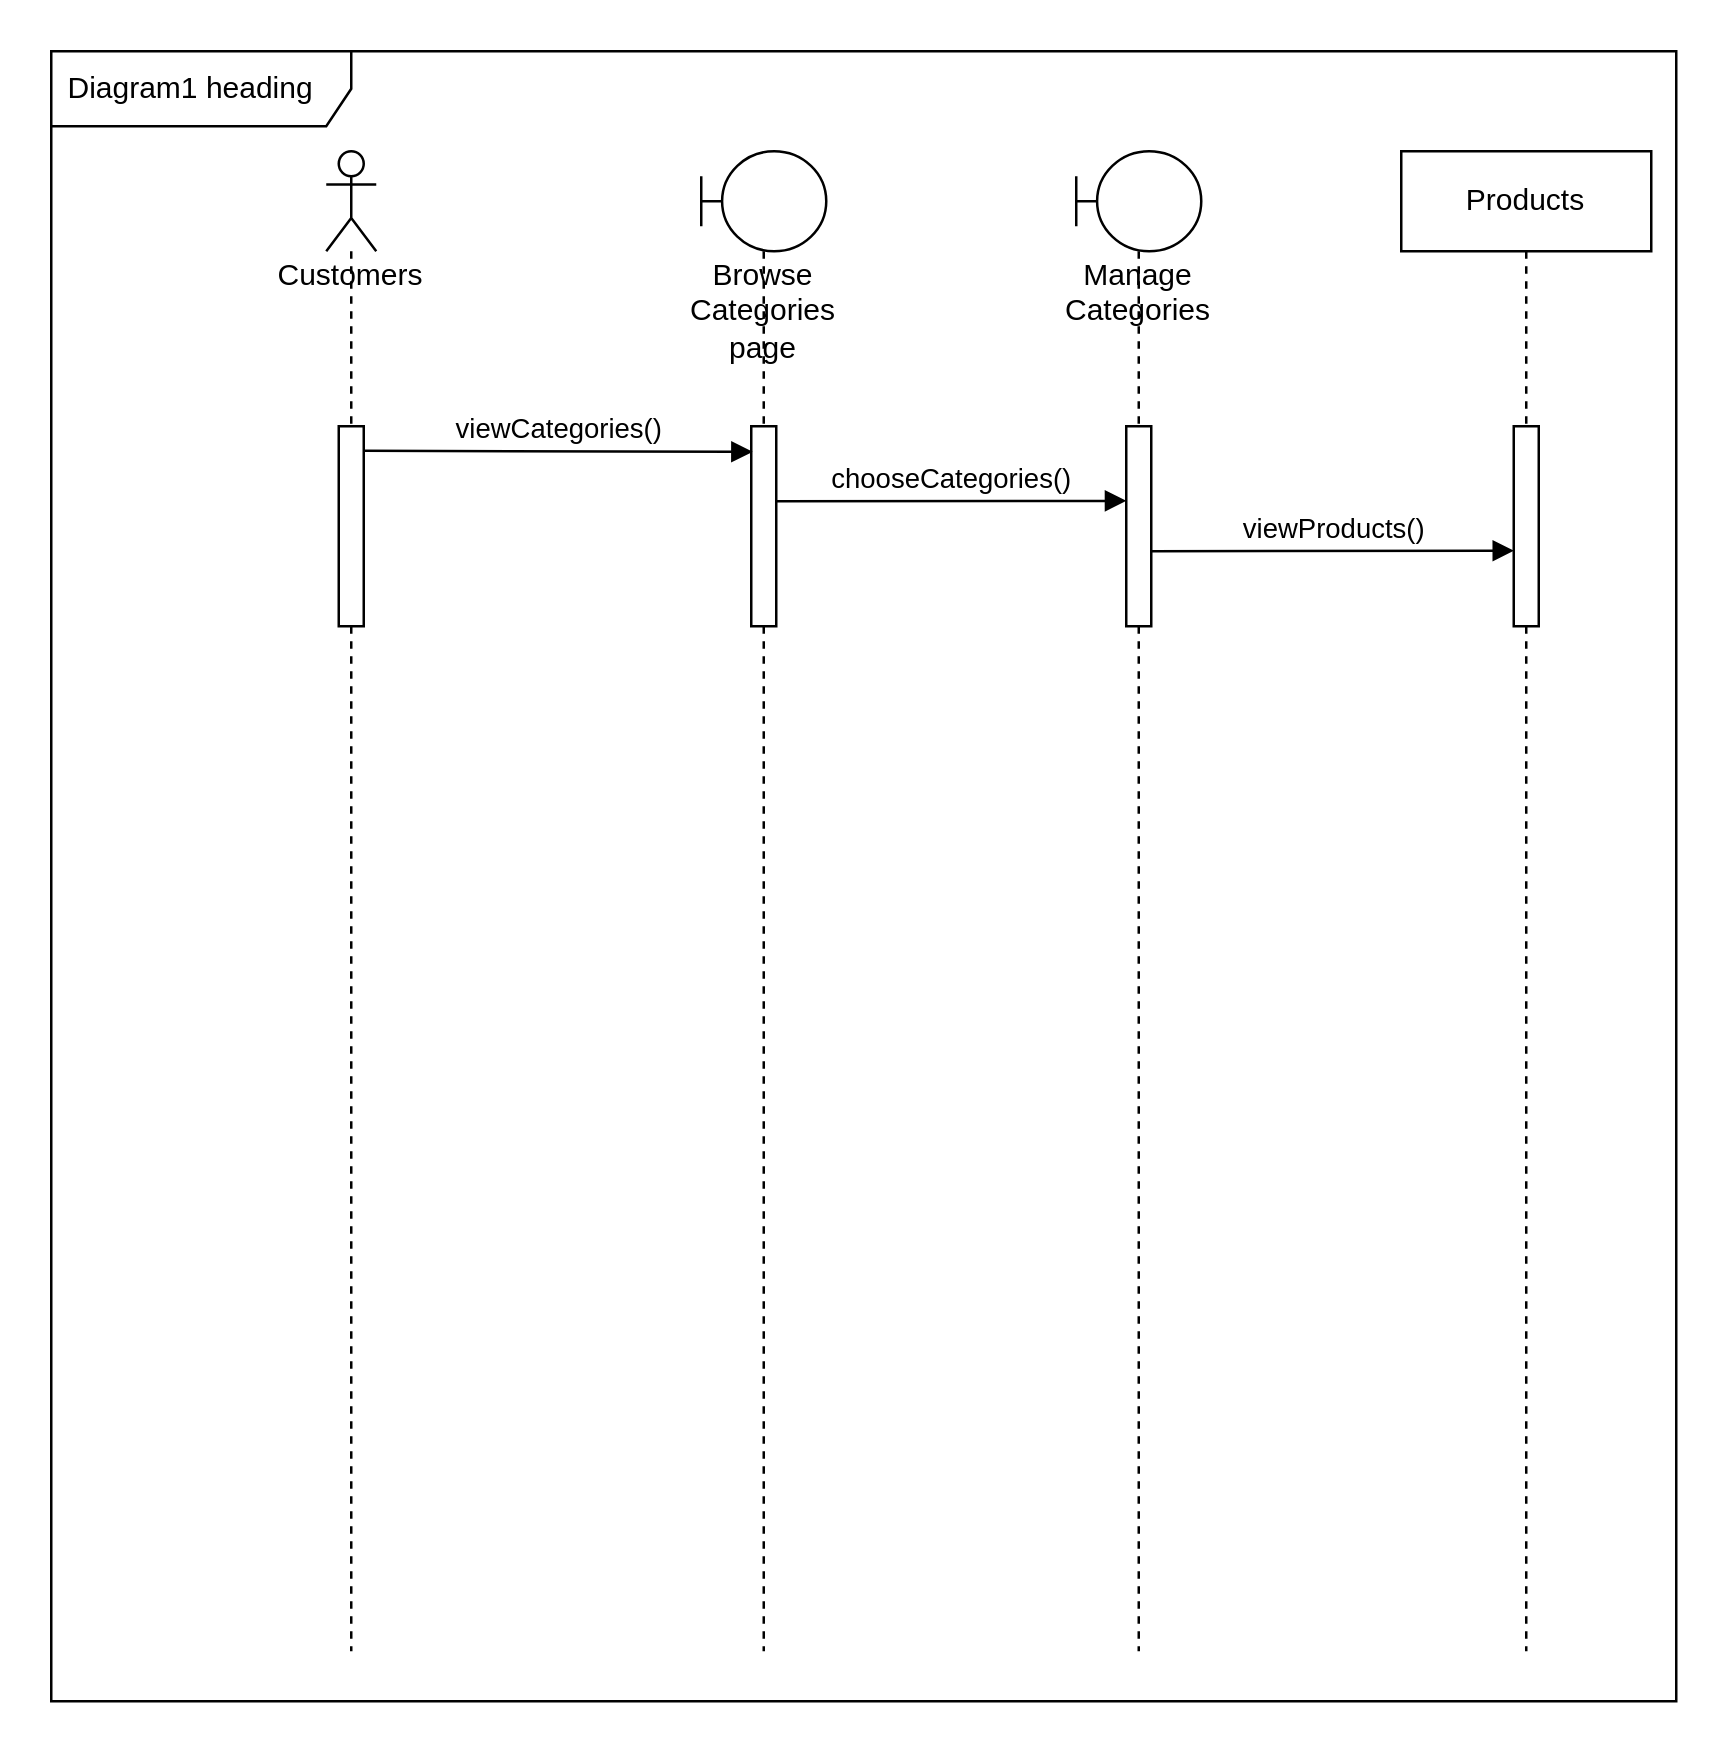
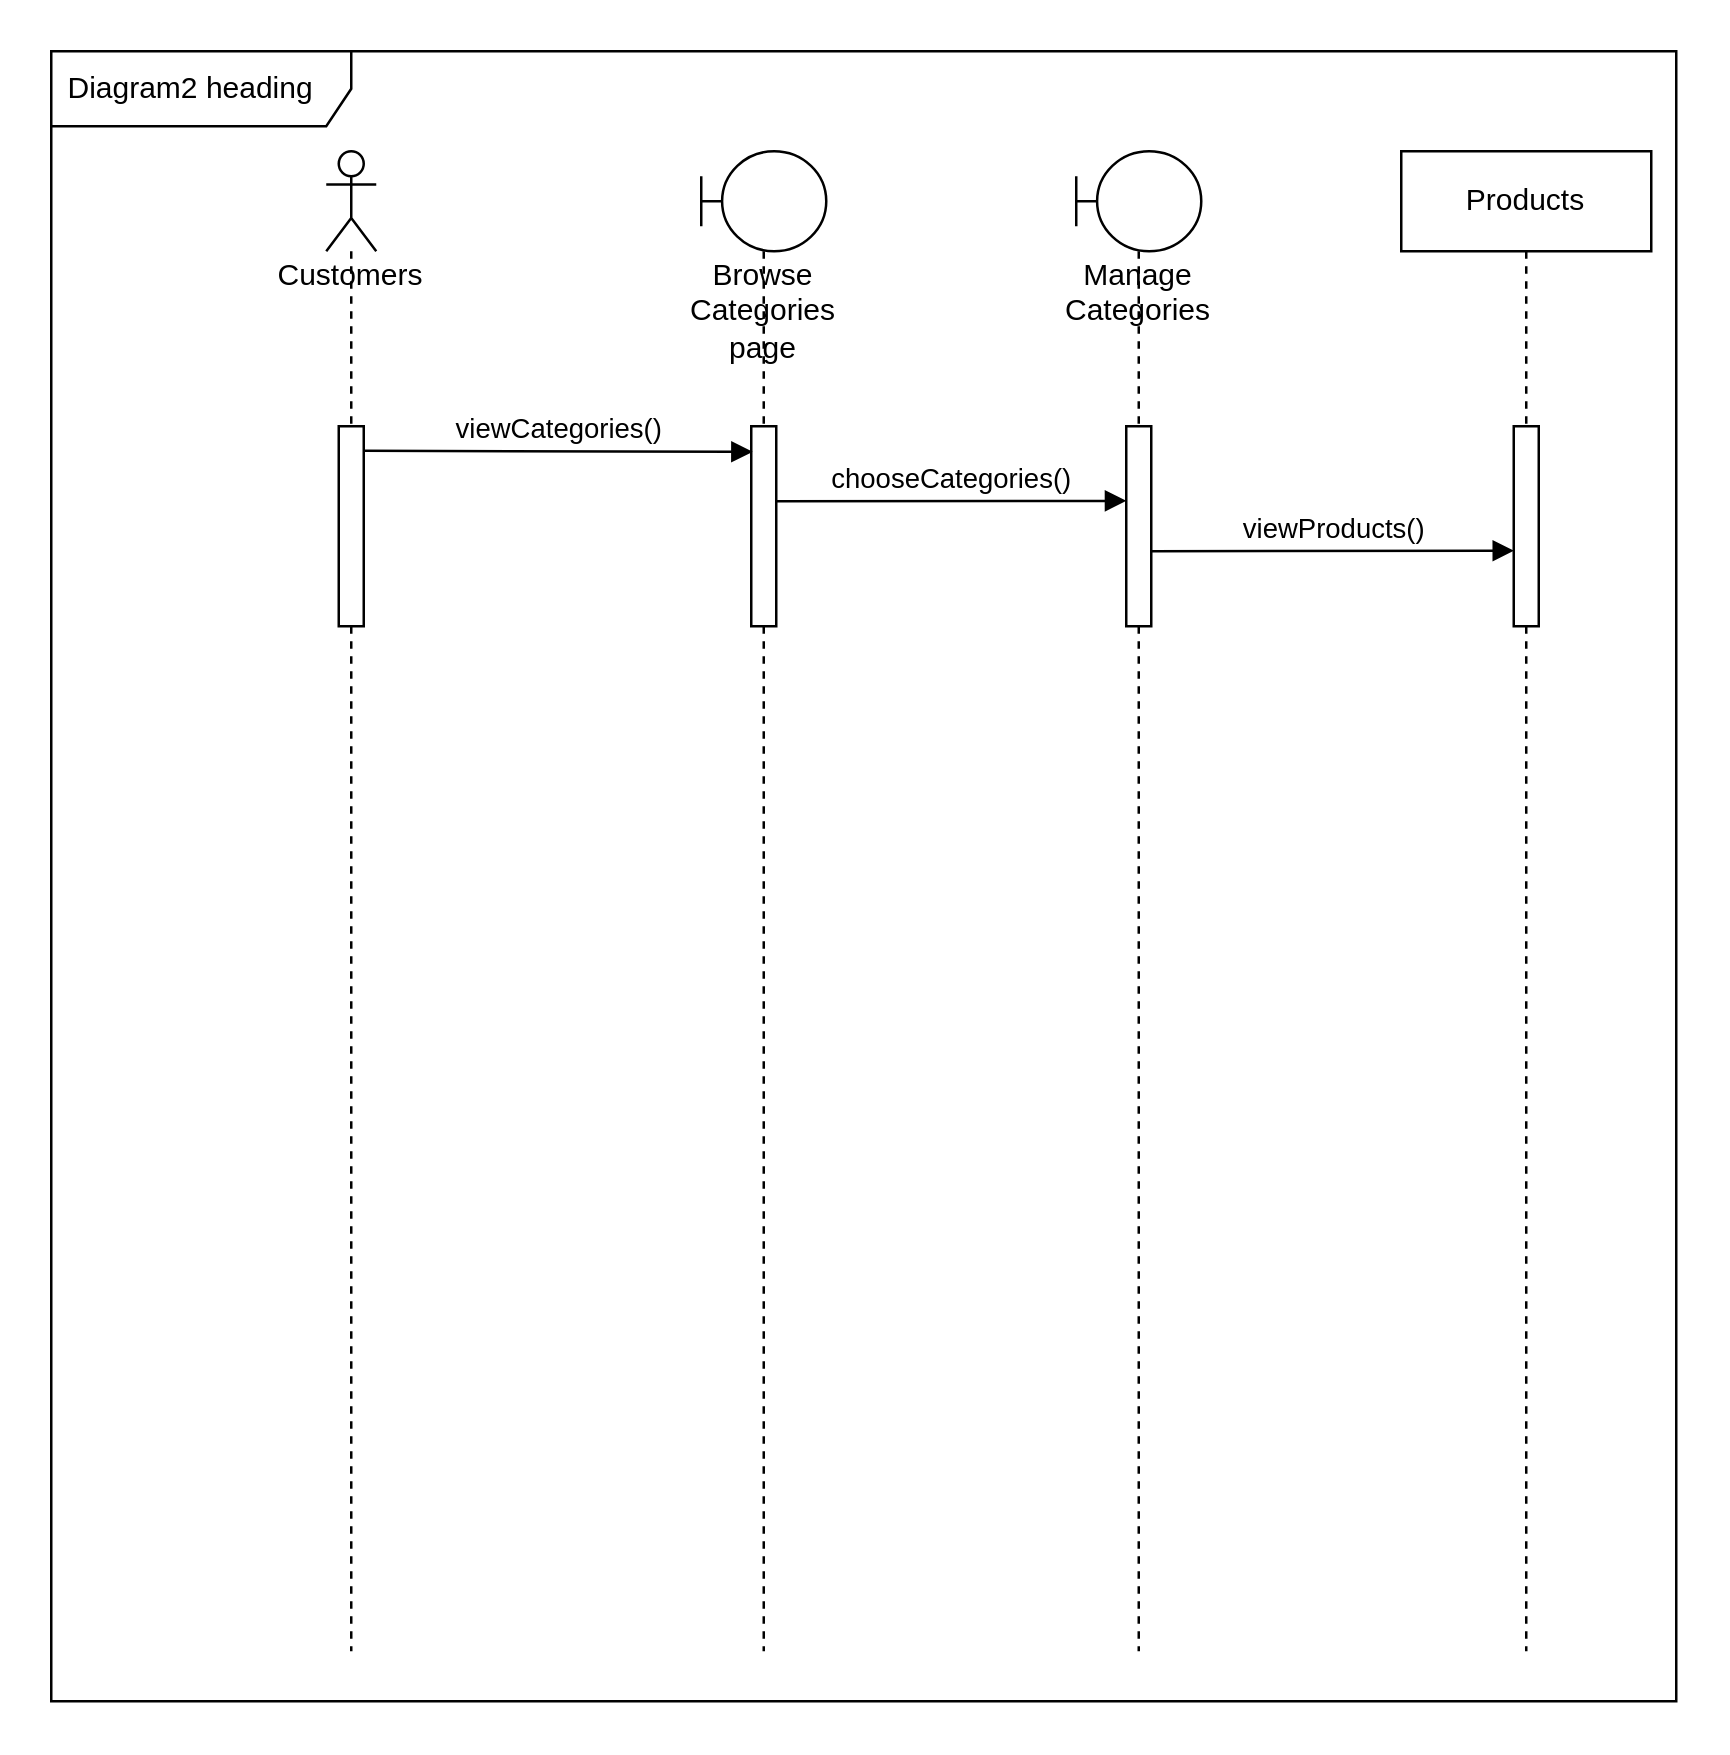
  <mxCell id="0" />
  <mxCell id="1" parent="0" />
  <mxCell id="2" value="Customers" style="shape=umlLifeline;participant=umlActor;perimeter=lifelinePerimeter;whiteSpace=wrap;html=1;container=1;collapsible=0;recursiveResize=0;verticalAlign=top;spacingTop=36;outlineConnect=0;" vertex="1" parent="1"><mxGeometry x="130" y="60" width="20" height="600" as="geometry" /></mxCell>
  <mxCell id="3" value="" style="html=1;points=[];perimeter=orthogonalPerimeter;" vertex="1" parent="2"><mxGeometry x="5" y="110" width="10" height="80" as="geometry" /></mxCell>
  <mxCell id="4" value="Browse Categories page" style="shape=umlLifeline;participant=umlBoundary;perimeter=lifelinePerimeter;whiteSpace=wrap;html=1;container=1;collapsible=0;recursiveResize=0;verticalAlign=top;spacingTop=36;outlineConnect=0;" vertex="1" parent="1"><mxGeometry x="280" y="60" width="50" height="600" as="geometry" /></mxCell>
  <mxCell id="5" value="" style="html=1;points=[];perimeter=orthogonalPerimeter;" vertex="1" parent="4"><mxGeometry x="20" y="110" width="10" height="80" as="geometry" /></mxCell>
  <mxCell id="6" value="chooseCategories()" style="html=1;verticalAlign=bottom;endArrow=block;entryX=0;entryY=0.373;entryDx=0;entryDy=0;entryPerimeter=0;" edge="1" parent="4" target="9"><mxGeometry width="80" relative="1" as="geometry"><mxPoint x="30" y="140" as="sourcePoint" /><mxPoint x="110" y="140" as="targetPoint" /></mxGeometry></mxCell>
  <mxCell id="7" value="viewCategories()" style="html=1;verticalAlign=bottom;endArrow=block;entryX=0.056;entryY=0.128;entryDx=0;entryDy=0;entryPerimeter=0;exitX=0.972;exitY=0.123;exitDx=0;exitDy=0;exitPerimeter=0;" edge="1" parent="1" source="3" target="5"><mxGeometry width="80" relative="1" as="geometry"><mxPoint x="150" y="180" as="sourcePoint" /><mxPoint x="230" y="180" as="targetPoint" /></mxGeometry></mxCell>
  <mxCell id="8" value="Manage Categories" style="shape=umlLifeline;participant=umlBoundary;perimeter=lifelinePerimeter;whiteSpace=wrap;html=1;container=1;collapsible=0;recursiveResize=0;verticalAlign=top;spacingTop=36;outlineConnect=0;" vertex="1" parent="1"><mxGeometry x="430" y="60" width="50" height="600" as="geometry" /></mxCell>
  <mxCell id="9" value="" style="html=1;points=[];perimeter=orthogonalPerimeter;" vertex="1" parent="8"><mxGeometry x="20" y="110" width="10" height="80" as="geometry" /></mxCell>
  <mxCell id="10" value="viewProducts()" style="html=1;verticalAlign=bottom;endArrow=block;entryX=0.011;entryY=0.622;entryDx=0;entryDy=0;entryPerimeter=0;" edge="1" parent="8" target="12"><mxGeometry width="80" relative="1" as="geometry"><mxPoint x="30" y="160" as="sourcePoint" /><mxPoint x="110" y="160" as="targetPoint" /></mxGeometry></mxCell>
  <mxCell id="11" value="Products" style="shape=umlLifeline;perimeter=lifelinePerimeter;whiteSpace=wrap;html=1;container=1;collapsible=0;recursiveResize=0;outlineConnect=0;" vertex="1" parent="1"><mxGeometry x="560" y="60" width="100" height="600" as="geometry" /></mxCell>
  <mxCell id="12" value="" style="html=1;points=[];perimeter=orthogonalPerimeter;" vertex="1" parent="11"><mxGeometry x="45" y="110" width="10" height="80" as="geometry" /></mxCell>
- <mxCell id="13" value="Diagram1 heading" style="shape=umlFrame;whiteSpace=wrap;html=1;width=120;height=30;boundedLbl=1;verticalAlign=middle;align=left;spacingLeft=5;" vertex="1" parent="1"><mxGeometry y="20" width="650" height="660" as="geometry" x="20" /></mxCell>
+ <mxCell id="13" value="Diagram2 heading" style="shape=umlFrame;whiteSpace=wrap;html=1;width=120;height=30;boundedLbl=1;verticalAlign=middle;align=left;spacingLeft=5;" vertex="1" parent="1"><mxGeometry y="20" width="650" height="660" as="geometry" x="20" /></mxCell>
